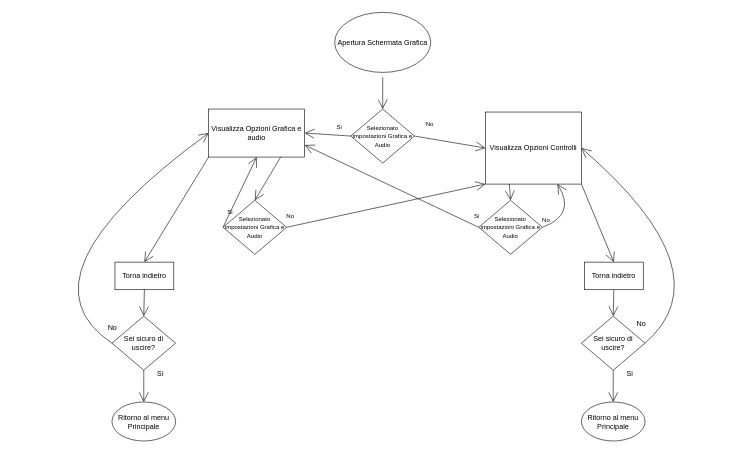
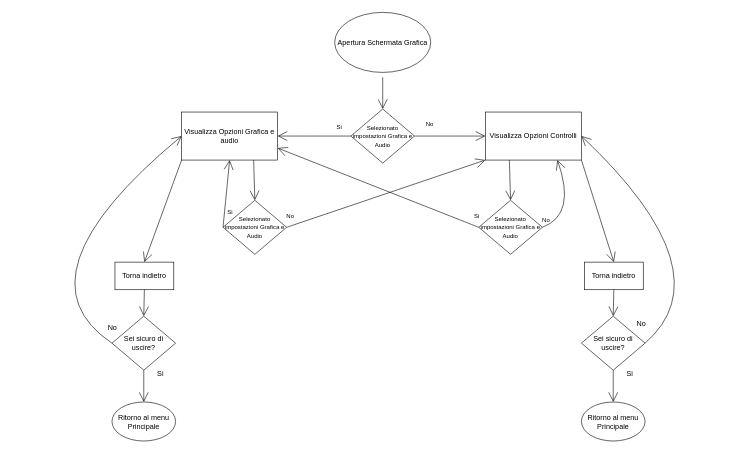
  <mxCell id="0" />
  <mxCell id="1" parent="0" />
- <mxCell id="2" value="Visualizza Opzioni Grafica e audio" style="rounded=0;whiteSpace=wrap;html=1;hachureGap=4;" parent="1" vertex="1"><mxGeometry x="347" y="181" width="160" height="80" as="geometry" /></mxCell>
+ <mxCell id="2" value="Visualizza Opzioni Grafica e audio" style="rounded=0;whiteSpace=wrap;html=1;hachureGap=4;" parent="1" vertex="1"><mxGeometry x="302" y="186" width="160" height="80" as="geometry" /></mxCell>
  <mxCell id="3" value="" style="edgeStyle=none;curved=1;rounded=0;orthogonalLoop=1;jettySize=auto;html=1;endArrow=open;startSize=14;endSize=14;sourcePerimeterSpacing=8;targetPerimeterSpacing=8;entryX=0.5;entryY=0;entryDx=0;entryDy=0;" parent="1" source="4" target="13" edge="1"><mxGeometry relative="1" as="geometry" /></mxCell>
  <mxCell id="4" value="Apertura Schermata Grafica" style="ellipse;whiteSpace=wrap;html=1;hachureGap=4;" parent="1" vertex="1"><mxGeometry x="557" y="20" width="160" height="100" as="geometry" /></mxCell>
  <mxCell id="5" value="Torna indietro" style="rounded=0;whiteSpace=wrap;html=1;hachureGap=4;" parent="1" vertex="1"><mxGeometry x="191" y="436" width="98" height="46" as="geometry" /></mxCell>
  <mxCell id="6" value="" style="edgeStyle=none;orthogonalLoop=1;jettySize=auto;html=1;rounded=0;endArrow=open;startSize=14;endSize=14;sourcePerimeterSpacing=8;targetPerimeterSpacing=8;curved=1;exitX=0;exitY=1;exitDx=0;exitDy=0;entryX=0.5;entryY=0;entryDx=0;entryDy=0;" parent="1" source="2" target="5" edge="1"><mxGeometry width="120" relative="1" as="geometry"><mxPoint x="310" y="299" as="sourcePoint" /><mxPoint x="430" y="299" as="targetPoint" /><Array as="points" /></mxGeometry></mxCell>
  <mxCell id="7" value="Sei sicuro di uscire?" style="rhombus;whiteSpace=wrap;html=1;hachureGap=4;" parent="1" vertex="1"><mxGeometry x="186" y="526" width="106" height="90" as="geometry" /></mxCell>
  <mxCell id="8" value="" style="edgeStyle=none;orthogonalLoop=1;jettySize=auto;html=1;rounded=0;endArrow=open;startSize=14;endSize=14;sourcePerimeterSpacing=8;targetPerimeterSpacing=8;curved=1;exitX=0.5;exitY=1;exitDx=0;exitDy=0;entryX=0.5;entryY=0;entryDx=0;entryDy=0;" parent="1" source="5" target="7" edge="1"><mxGeometry width="120" relative="1" as="geometry"><mxPoint x="363" y="369" as="sourcePoint" /><mxPoint x="483" y="369" as="targetPoint" /><Array as="points" /></mxGeometry></mxCell>
  <mxCell id="9" value="No" style="text;strokeColor=none;fillColor=none;html=1;align=center;verticalAlign=middle;whiteSpace=wrap;rounded=0;hachureGap=4;" parent="1" vertex="1"><mxGeometry x="157" y="530" width="60" height="30" as="geometry" /></mxCell>
  <mxCell id="10" value="Ritorno al menu Principale" style="ellipse;whiteSpace=wrap;html=1;hachureGap=4;" parent="1" vertex="1"><mxGeometry x="186" y="669" width="106" height="65" as="geometry" /></mxCell>
  <mxCell id="11" value="" style="edgeStyle=none;orthogonalLoop=1;jettySize=auto;html=1;rounded=0;endArrow=open;startSize=14;endSize=14;sourcePerimeterSpacing=8;targetPerimeterSpacing=8;curved=1;entryX=0.5;entryY=0;entryDx=0;entryDy=0;exitX=0.5;exitY=1;exitDx=0;exitDy=0;" parent="1" source="7" target="10" edge="1"><mxGeometry width="120" relative="1" as="geometry"><mxPoint x="263" y="417" as="sourcePoint" /><mxPoint x="383" y="417" as="targetPoint" /><Array as="points" /></mxGeometry></mxCell>
  <mxCell id="12" value="Si" style="text;strokeColor=none;fillColor=none;html=1;align=center;verticalAlign=middle;whiteSpace=wrap;rounded=0;hachureGap=4;" parent="1" vertex="1"><mxGeometry x="237" y="607" width="60" height="30" as="geometry" /></mxCell>
  <mxCell id="13" value="&lt;font style=&quot;font-size: 10px;&quot;&gt;Selezionato impostazioni Grafica e Audio&lt;/font&gt;" style="rhombus;whiteSpace=wrap;html=1;hachureGap=4;" vertex="1" parent="1"><mxGeometry x="584" y="181" width="106" height="90" as="geometry" /></mxCell>
  <mxCell id="14" value="" style="edgeStyle=none;orthogonalLoop=1;jettySize=auto;html=1;rounded=0;fontSize=10;endArrow=open;startSize=14;endSize=14;sourcePerimeterSpacing=8;targetPerimeterSpacing=8;curved=1;exitX=0;exitY=0.5;exitDx=0;exitDy=0;entryX=1;entryY=0.5;entryDx=0;entryDy=0;" edge="1" parent="1" source="13" target="2"><mxGeometry width="120" relative="1" as="geometry"><mxPoint x="1079" y="188" as="sourcePoint" /><mxPoint x="1199" y="188" as="targetPoint" /><Array as="points" /></mxGeometry></mxCell>
  <mxCell id="15" value="Si" style="text;strokeColor=none;fillColor=none;html=1;align=center;verticalAlign=middle;whiteSpace=wrap;rounded=0;hachureGap=4;fontSize=10;" vertex="1" parent="1"><mxGeometry x="535" y="195" width="60" height="30" as="geometry" /></mxCell>
  <mxCell id="16" value="&amp;nbsp;No" style="text;strokeColor=none;fillColor=none;html=1;align=center;verticalAlign=middle;whiteSpace=wrap;rounded=0;hachureGap=4;fontSize=10;" vertex="1" parent="1"><mxGeometry x="684" y="191" width="60" height="30" as="geometry" /></mxCell>
- <mxCell id="17" value="Visualizza Opzioni Controlli" style="rounded=0;whiteSpace=wrap;html=1;hachureGap=4;" vertex="1" parent="1"><mxGeometry x="808" y="186" width="160" height="120" as="geometry" /></mxCell>
+ <mxCell id="17" value="Visualizza Opzioni Controlli" style="rounded=0;whiteSpace=wrap;html=1;hachureGap=4;" vertex="1" parent="1"><mxGeometry x="808" y="186" width="160" height="80" as="geometry" /></mxCell>
  <mxCell id="18" value="Torna indietro" style="rounded=0;whiteSpace=wrap;html=1;hachureGap=4;" vertex="1" parent="1"><mxGeometry x="973" y="436" width="98" height="46" as="geometry" /></mxCell>
  <mxCell id="19" value="" style="edgeStyle=none;orthogonalLoop=1;jettySize=auto;html=1;rounded=0;endArrow=open;startSize=14;endSize=14;sourcePerimeterSpacing=8;targetPerimeterSpacing=8;curved=1;exitX=1;exitY=1;exitDx=0;exitDy=0;entryX=0.5;entryY=0;entryDx=0;entryDy=0;" edge="1" parent="1" source="17" target="18"><mxGeometry width="120" relative="1" as="geometry"><mxPoint x="816" y="299" as="sourcePoint" /><mxPoint x="936" y="299" as="targetPoint" /><Array as="points" /></mxGeometry></mxCell>
  <mxCell id="20" value="Sei sicuro di uscire?" style="rhombus;whiteSpace=wrap;html=1;hachureGap=4;" vertex="1" parent="1"><mxGeometry x="968" y="526" width="106" height="90" as="geometry" /></mxCell>
  <mxCell id="21" value="" style="edgeStyle=none;orthogonalLoop=1;jettySize=auto;html=1;rounded=0;endArrow=open;startSize=14;endSize=14;sourcePerimeterSpacing=8;targetPerimeterSpacing=8;curved=1;exitX=0.5;exitY=1;exitDx=0;exitDy=0;entryX=0.5;entryY=0;entryDx=0;entryDy=0;" edge="1" parent="1" source="18" target="20"><mxGeometry width="120" relative="1" as="geometry"><mxPoint x="1145" y="369" as="sourcePoint" /><mxPoint x="1265" y="369" as="targetPoint" /><Array as="points" /></mxGeometry></mxCell>
  <mxCell id="22" value="No" style="text;strokeColor=none;fillColor=none;html=1;align=center;verticalAlign=middle;whiteSpace=wrap;rounded=0;hachureGap=4;" vertex="1" parent="1"><mxGeometry x="1038" y="524" width="60" height="30" as="geometry" /></mxCell>
  <mxCell id="23" value="Ritorno al menu Principale" style="ellipse;whiteSpace=wrap;html=1;hachureGap=4;" vertex="1" parent="1"><mxGeometry x="968" y="669" width="106" height="65" as="geometry" /></mxCell>
  <mxCell id="24" value="" style="edgeStyle=none;orthogonalLoop=1;jettySize=auto;html=1;rounded=0;endArrow=open;startSize=14;endSize=14;sourcePerimeterSpacing=8;targetPerimeterSpacing=8;curved=1;entryX=0.5;entryY=0;entryDx=0;entryDy=0;exitX=0.5;exitY=1;exitDx=0;exitDy=0;" edge="1" parent="1" source="20" target="23"><mxGeometry width="120" relative="1" as="geometry"><mxPoint x="1045" y="417" as="sourcePoint" /><mxPoint x="1165" y="417" as="targetPoint" /><Array as="points" /></mxGeometry></mxCell>
  <mxCell id="25" value="Si" style="text;strokeColor=none;fillColor=none;html=1;align=center;verticalAlign=middle;whiteSpace=wrap;rounded=0;hachureGap=4;" vertex="1" parent="1"><mxGeometry x="1019" y="607" width="60" height="30" as="geometry" /></mxCell>
  <mxCell id="26" value="" style="edgeStyle=none;orthogonalLoop=1;jettySize=auto;html=1;rounded=0;fontSize=10;endArrow=open;startSize=14;endSize=14;sourcePerimeterSpacing=8;targetPerimeterSpacing=8;curved=1;exitX=1;exitY=0.5;exitDx=0;exitDy=0;entryX=0;entryY=0.5;entryDx=0;entryDy=0;" edge="1" parent="1" source="13" target="17"><mxGeometry width="120" relative="1" as="geometry"><mxPoint x="646" y="350" as="sourcePoint" /><mxPoint x="766" y="350" as="targetPoint" /><Array as="points" /></mxGeometry></mxCell>
  <mxCell id="27" value="" style="edgeStyle=none;orthogonalLoop=1;jettySize=auto;html=1;rounded=0;fontSize=10;endArrow=open;startSize=14;endSize=14;sourcePerimeterSpacing=8;targetPerimeterSpacing=8;curved=1;exitX=1;exitY=0.5;exitDx=0;exitDy=0;entryX=1;entryY=0.5;entryDx=0;entryDy=0;" edge="1" parent="1" source="20" target="17"><mxGeometry width="120" relative="1" as="geometry"><mxPoint x="646" y="450" as="sourcePoint" /><mxPoint x="766" y="450" as="targetPoint" /><Array as="points"><mxPoint x="1209" y="454" /></Array></mxGeometry></mxCell>
  <mxCell id="28" value="" style="edgeStyle=none;orthogonalLoop=1;jettySize=auto;html=1;rounded=0;fontSize=10;endArrow=open;startSize=14;endSize=14;sourcePerimeterSpacing=8;targetPerimeterSpacing=8;curved=1;exitX=0;exitY=0.5;exitDx=0;exitDy=0;entryX=0;entryY=0.5;entryDx=0;entryDy=0;" edge="1" parent="1" source="7" target="2"><mxGeometry width="120" relative="1" as="geometry"><mxPoint x="646" y="350" as="sourcePoint" /><mxPoint x="766" y="350" as="targetPoint" /><Array as="points"><mxPoint x="20" y="460" /></Array></mxGeometry></mxCell>
  <mxCell id="29" value="&lt;font style=&quot;font-size: 10px;&quot;&gt;Selezionato impostazioni Grafica e Audio&lt;/font&gt;" style="rhombus;whiteSpace=wrap;html=1;hachureGap=4;" vertex="1" parent="1"><mxGeometry x="371" y="333" width="106" height="90" as="geometry" /></mxCell>
  <mxCell id="30" value="" style="edgeStyle=none;orthogonalLoop=1;jettySize=auto;html=1;rounded=0;fontSize=10;endArrow=open;startSize=14;endSize=14;sourcePerimeterSpacing=8;targetPerimeterSpacing=8;curved=1;exitX=0.75;exitY=1;exitDx=0;exitDy=0;entryX=0.5;entryY=0;entryDx=0;entryDy=0;" edge="1" parent="1" source="2" target="29"><mxGeometry width="120" relative="1" as="geometry"><mxPoint x="646" y="250" as="sourcePoint" /><mxPoint x="766" y="250" as="targetPoint" /><Array as="points" /></mxGeometry></mxCell>
  <mxCell id="31" value="" style="edgeStyle=none;orthogonalLoop=1;jettySize=auto;html=1;rounded=0;fontSize=10;endArrow=open;startSize=14;endSize=14;sourcePerimeterSpacing=8;targetPerimeterSpacing=8;curved=1;exitX=0;exitY=0.5;exitDx=0;exitDy=0;entryX=0.5;entryY=1;entryDx=0;entryDy=0;" edge="1" parent="1" source="29" target="2"><mxGeometry width="120" relative="1" as="geometry"><mxPoint x="646" y="250" as="sourcePoint" /><mxPoint x="766" y="250" as="targetPoint" /><Array as="points" /></mxGeometry></mxCell>
  <mxCell id="32" value="Si" style="text;strokeColor=none;fillColor=none;html=1;align=center;verticalAlign=middle;whiteSpace=wrap;rounded=0;hachureGap=4;fontSize=10;" vertex="1" parent="1"><mxGeometry x="353" y="337" width="60" height="30" as="geometry" /></mxCell>
  <mxCell id="33" value="&amp;nbsp;No" style="text;strokeColor=none;fillColor=none;html=1;align=center;verticalAlign=middle;whiteSpace=wrap;rounded=0;hachureGap=4;fontSize=10;" vertex="1" parent="1"><mxGeometry x="452" y="344" width="60" height="30" as="geometry" /></mxCell>
  <mxCell id="34" value="" style="edgeStyle=none;orthogonalLoop=1;jettySize=auto;html=1;rounded=0;fontSize=10;endArrow=open;startSize=14;endSize=14;sourcePerimeterSpacing=8;targetPerimeterSpacing=8;curved=1;exitX=1;exitY=0.5;exitDx=0;exitDy=0;entryX=0;entryY=1;entryDx=0;entryDy=0;" edge="1" parent="1" source="29" target="17"><mxGeometry width="120" relative="1" as="geometry"><mxPoint x="646" y="250" as="sourcePoint" /><mxPoint x="766" y="250" as="targetPoint" /><Array as="points" /></mxGeometry></mxCell>
  <mxCell id="35" value="&lt;font style=&quot;font-size: 10px;&quot;&gt;Selezionato impostazioni Grafica e Audio&lt;/font&gt;" style="rhombus;whiteSpace=wrap;html=1;hachureGap=4;" vertex="1" parent="1"><mxGeometry x="797" y="333" width="106" height="90" as="geometry" /></mxCell>
  <mxCell id="36" value="" style="edgeStyle=none;orthogonalLoop=1;jettySize=auto;html=1;rounded=0;fontSize=10;endArrow=open;startSize=14;endSize=14;sourcePerimeterSpacing=8;targetPerimeterSpacing=8;curved=1;exitX=0;exitY=0.5;exitDx=0;exitDy=0;entryX=1;entryY=0.75;entryDx=0;entryDy=0;" edge="1" parent="1" source="35" target="2"><mxGeometry width="120" relative="1" as="geometry"><mxPoint x="646" y="250" as="sourcePoint" /><mxPoint x="766" y="250" as="targetPoint" /><Array as="points" /></mxGeometry></mxCell>
  <mxCell id="37" value="&amp;nbsp;No" style="text;strokeColor=none;fillColor=none;html=1;align=center;verticalAlign=middle;whiteSpace=wrap;rounded=0;hachureGap=4;fontSize=10;" vertex="1" parent="1"><mxGeometry x="878" y="350" width="60" height="30" as="geometry" /></mxCell>
  <mxCell id="38" value="Si" style="text;strokeColor=none;fillColor=none;html=1;align=center;verticalAlign=middle;whiteSpace=wrap;rounded=0;hachureGap=4;fontSize=10;" vertex="1" parent="1"><mxGeometry x="764" y="344" width="60" height="30" as="geometry" /></mxCell>
  <mxCell id="39" value="" style="edgeStyle=none;orthogonalLoop=1;jettySize=auto;html=1;rounded=0;fontSize=10;endArrow=open;startSize=14;endSize=14;sourcePerimeterSpacing=8;targetPerimeterSpacing=8;curved=1;exitX=0.25;exitY=1;exitDx=0;exitDy=0;entryX=0.5;entryY=0;entryDx=0;entryDy=0;" edge="1" parent="1" source="17" target="35"><mxGeometry width="120" relative="1" as="geometry"><mxPoint x="646" y="250" as="sourcePoint" /><mxPoint x="766" y="250" as="targetPoint" /><Array as="points" /></mxGeometry></mxCell>
  <mxCell id="40" value="" style="edgeStyle=none;orthogonalLoop=1;jettySize=auto;html=1;rounded=0;fontSize=10;endArrow=open;startSize=14;endSize=14;sourcePerimeterSpacing=8;targetPerimeterSpacing=8;curved=1;exitX=1;exitY=0.5;exitDx=0;exitDy=0;entryX=0.75;entryY=1;entryDx=0;entryDy=0;" edge="1" parent="1" source="35" target="17"><mxGeometry width="120" relative="1" as="geometry"><mxPoint x="646" y="250" as="sourcePoint" /><mxPoint x="766" y="250" as="targetPoint" /><Array as="points"><mxPoint x="960" y="357" /></Array></mxGeometry></mxCell>
